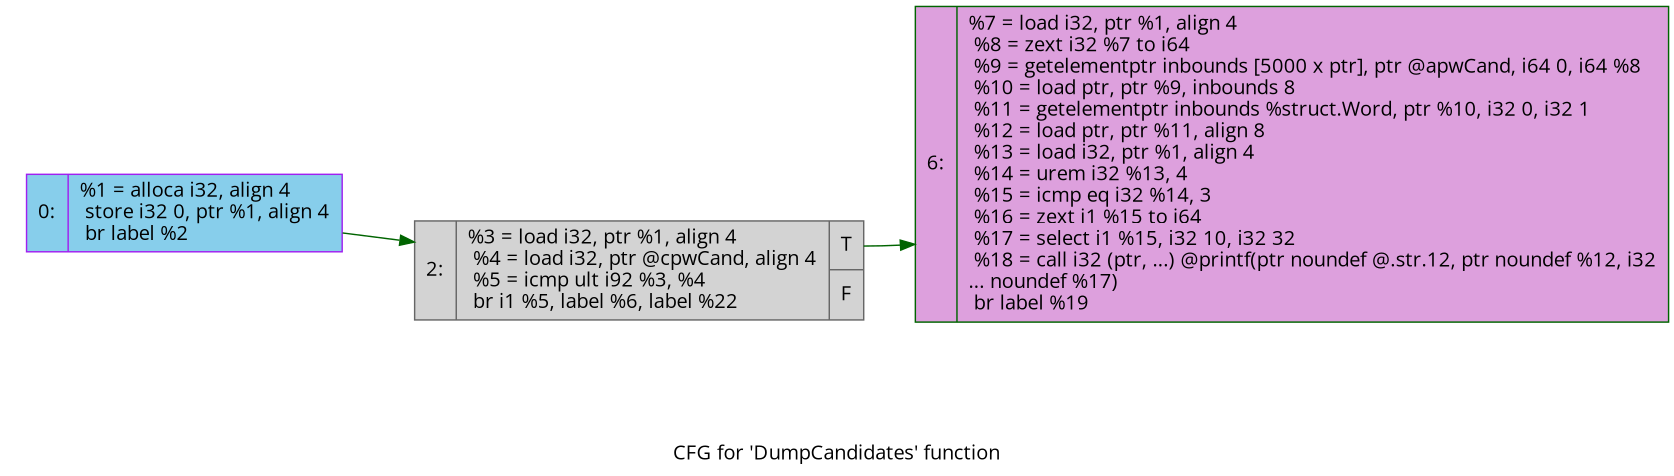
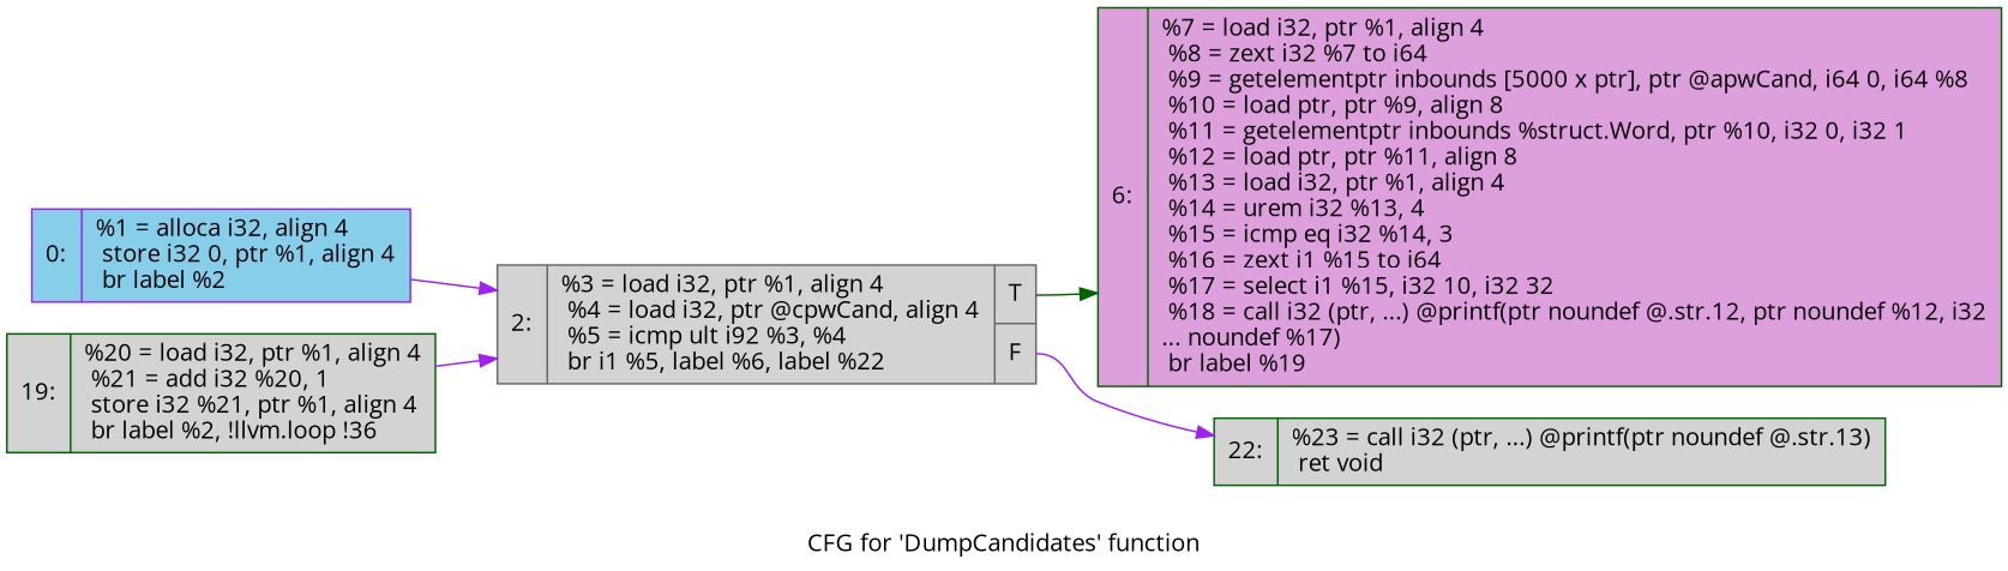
  digraph {
    fontname="Open Sans"
    label="CFG for 'DumpCandidates' function"
    rankdir=LR
    node [color=darkgreen fillcolor=lightgrey fontname="Open Sans" shape=record style=filled]
    edge [color=darkgreen fontname="Open Sans"]
    n1 [color=purple fillcolor=skyblue label="{0:\l|  %1 = alloca i32, align 4\l  store i32 0, ptr %1, align 4\l  br label %2\l}"]
    n2 [color=gray40 label="{2:\l|  %3 = load i32, ptr %1, align 4\l  %4 = load i32, ptr @cpwCand, align 4\l  %5 = icmp ult i92 %3, %4\l  br i1 %5, label %6, label %22\l|{<s0>T|<s1>F}}"]
-   n3 [fillcolor=plum label="{6:\l|  %7 = load i32, ptr %1, align 4\l  %8 = zext i32 %7 to i64\l  %9 = getelementptr inbounds [5000 x ptr], ptr @apwCand, i64 0, i64 %8\l  %10 = load ptr, ptr %9, inbounds 8\l  %11 = getelementptr inbounds %struct.Word, ptr %10, i32 0, i32 1\l  %12 = load ptr, ptr %11, align 8\l  %13 = load i32, ptr %1, align 4\l  %14 = urem i32 %13, 4\l  %15 = icmp eq i32 %14, 3\l  %16 = zext i1 %15 to i64\l  %17 = select i1 %15, i32 10, i32 32\l  %18 = call i32 (ptr, ...) @printf(ptr noundef @.str.12, ptr noundef %12, i32\l... noundef %17)\l  br label %19\l}"]
-   n1 -> n2
+   n3 [fillcolor=plum label="{6:\l|  %7 = load i32, ptr %1, align 4\l  %8 = zext i32 %7 to i64\l  %9 = getelementptr inbounds [5000 x ptr], ptr @apwCand, i64 0, i64 %8\l  %10 = load ptr, ptr %9, align 8\l  %11 = getelementptr inbounds %struct.Word, ptr %10, i32 0, i32 1\l  %12 = load ptr, ptr %11, align 8\l  %13 = load i32, ptr %1, align 4\l  %14 = urem i32 %13, 4\l  %15 = icmp eq i32 %14, 3\l  %16 = zext i1 %15 to i64\l  %17 = select i1 %15, i32 10, i32 32\l  %18 = call i32 (ptr, ...) @printf(ptr noundef @.str.12, ptr noundef %12, i32\l... noundef %17)\l  br label %19\l}"]
+   n4 [label="{22:\l|  %23 = call i32 (ptr, ...) @printf(ptr noundef @.str.13)\l  ret void\l}"]
+   n5 [label="{19:\l|  %20 = load i32, ptr %1, align 4\l  %21 = add i32 %20, 1\l  store i32 %21, ptr %1, align 4\l  br label %2, !llvm.loop !36\l}"]
+   n1 -> n2 [color=purple]
    n2 -> n3 [tailport=s0]
+   n2 -> n4 [color=purple tailport=s1]
+   n5 -> n2 [color=purple]
  }
